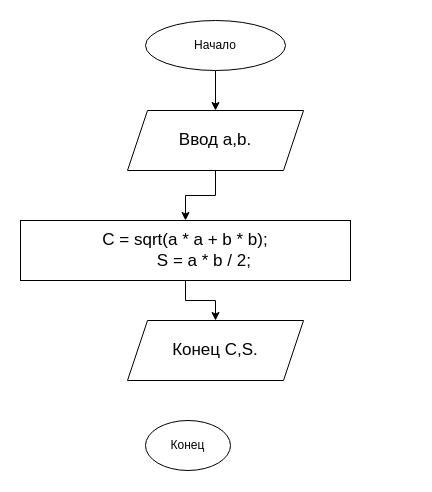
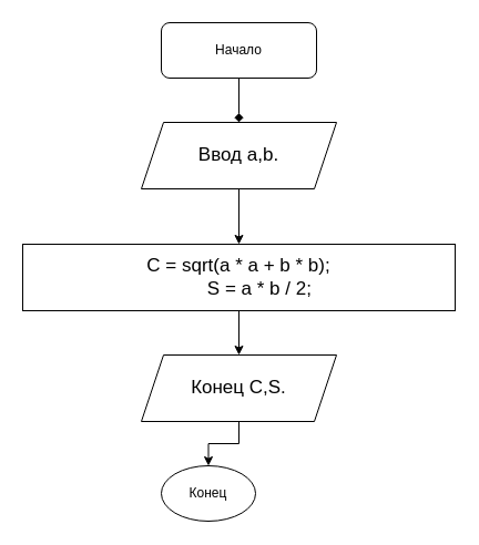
  <mxCell id="0" />
  <mxCell id="1" parent="0" />
- <mxCell id="2" style="edgeStyle=orthogonalEdgeStyle;rounded=0;orthogonalLoop=1;jettySize=auto;html=1;exitX=0.5;exitY=1;exitDx=0;exitDy=0;fontSize=17;" edge="1" parent="1" source="3" target="6"><mxGeometry relative="1" as="geometry" /></mxCell>
- <mxCell id="3" value="Начало" style="ellipse;whiteSpace=wrap;html=1;" vertex="1" parent="1"><mxGeometry x="145" y="20" width="140" height="50" as="geometry" /></mxCell>
+ <mxCell id="2" style="edgeStyle=orthogonalEdgeStyle;rounded=0;orthogonalLoop=1;jettySize=auto;html=1;exitX=0.5;exitY=1;exitDx=0;exitDy=0;fontSize=17;endArrow=diamond;" edge="1" parent="1" source="3" target="6"><mxGeometry relative="1" as="geometry" /></mxCell>
+ <mxCell id="3" value="Начало" style="whiteSpace=wrap;html=1;rounded=1;" vertex="1" parent="1"><mxGeometry x="145" y="20" width="140" height="50" as="geometry" /></mxCell>
  <mxCell id="4" value="Конец" style="ellipse;whiteSpace=wrap;html=1;" vertex="1" parent="1"><mxGeometry x="145" y="420" width="85" height="50" as="geometry" /></mxCell>
  <mxCell id="5" style="edgeStyle=orthogonalEdgeStyle;rounded=0;orthogonalLoop=1;jettySize=auto;html=1;exitX=0.5;exitY=1;exitDx=0;exitDy=0;entryX=0.5;entryY=0;entryDx=0;entryDy=0;fontSize=17;" edge="1" parent="1" source="6" target="8"><mxGeometry relative="1" as="geometry" /></mxCell>
  <mxCell id="6" value="&lt;div style=&quot;font-size: 17px;&quot;&gt;&lt;font style=&quot;font-size: 17px;&quot;&gt;Ввод a,b.&lt;/font&gt;&lt;/div&gt;" style="shape=parallelogram;perimeter=parallelogramPerimeter;whiteSpace=wrap;html=1;fixedSize=1;" vertex="1" parent="1"><mxGeometry x="127" y="110" width="176" height="60" as="geometry" /></mxCell>
  <mxCell id="7" style="edgeStyle=orthogonalEdgeStyle;rounded=0;orthogonalLoop=1;jettySize=auto;html=1;exitX=0.5;exitY=1;exitDx=0;exitDy=0;fontSize=17;" edge="1" parent="1" source="8" target="10"><mxGeometry relative="1" as="geometry" /></mxCell>
- <mxCell id="8" value="С = sqrt(a * a + b * b);&lt;br&gt;&amp;nbsp;&amp;nbsp;&amp;nbsp;&amp;nbsp;&amp;nbsp;&amp;nbsp;&amp;nbsp; S = a * b / 2;" style="rounded=0;whiteSpace=wrap;html=1;fontSize=17;" vertex="1" parent="1"><mxGeometry x="20" y="220" width="330" height="60" as="geometry" /></mxCell>
+ <mxCell id="8" value="С = sqrt(a * a + b * b);&lt;br&gt;&amp;nbsp;&amp;nbsp;&amp;nbsp;&amp;nbsp;&amp;nbsp;&amp;nbsp;&amp;nbsp; S = a * b / 2;" style="rounded=0;whiteSpace=wrap;html=1;fontSize=17;" vertex="1" parent="1"><mxGeometry x="20" y="220" width="390" height="60" as="geometry" /></mxCell>
+ <mxCell id="9" style="edgeStyle=orthogonalEdgeStyle;rounded=0;orthogonalLoop=1;jettySize=auto;html=1;exitX=0.5;exitY=1;exitDx=0;exitDy=0;entryX=0.5;entryY=0;entryDx=0;entryDy=0;fontSize=17;" edge="1" parent="1" source="10" target="4"><mxGeometry relative="1" as="geometry" /></mxCell>
  <mxCell id="10" value="&lt;div style=&quot;font-size: 17px;&quot;&gt;&lt;font style=&quot;font-size: 17px;&quot;&gt;Конец C,S.&lt;/font&gt;&lt;/div&gt;" style="shape=parallelogram;perimeter=parallelogramPerimeter;whiteSpace=wrap;html=1;fixedSize=1;" vertex="1" parent="1"><mxGeometry x="127" y="320" width="176" height="60" as="geometry" /></mxCell>
